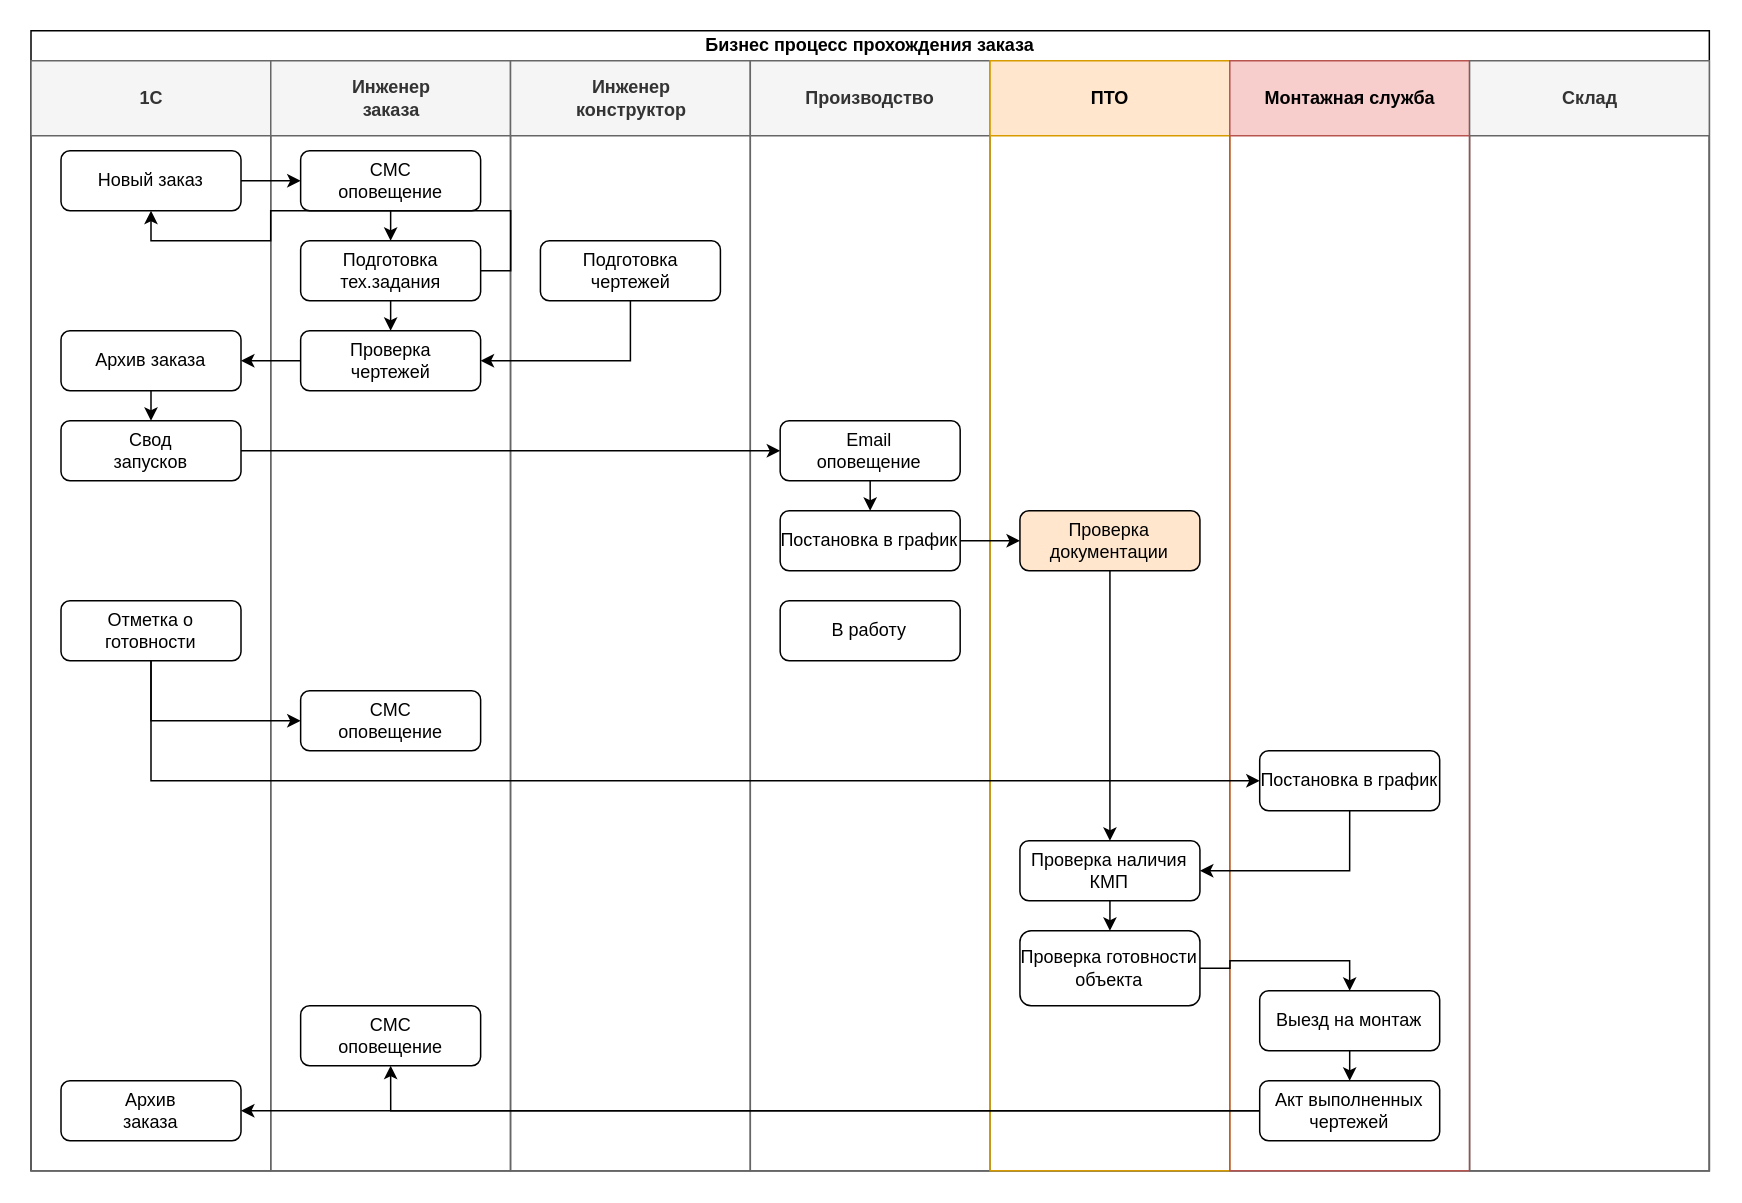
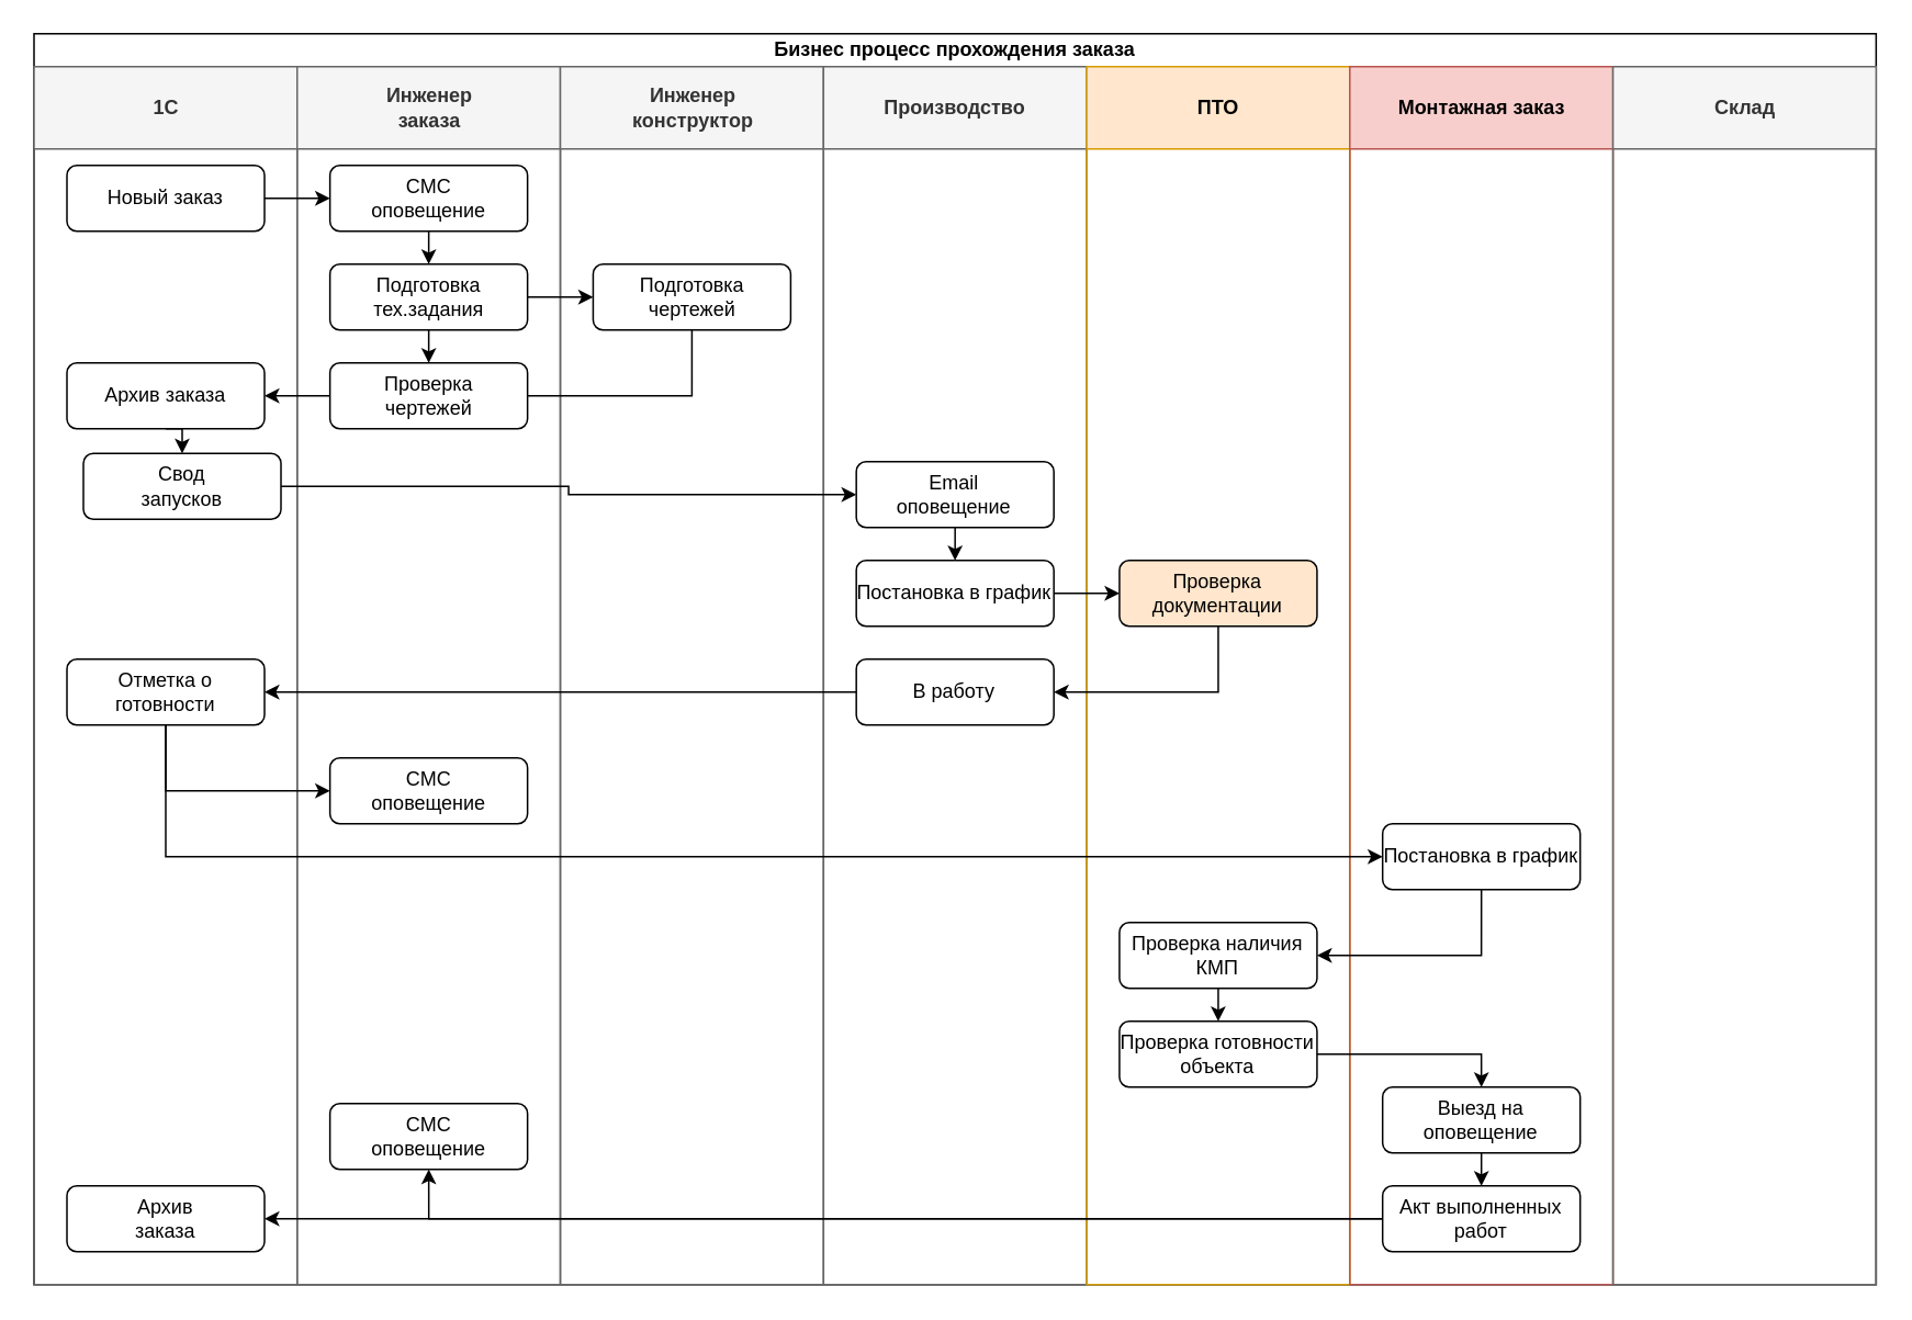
  <mxCell id="0" />
  <mxCell id="1" parent="0" />
  <mxCell id="2" value="Бизнес процесс прохождения заказа" style="swimlane;childLayout=stackLayout;resizeParent=1;resizeParentMax=0;startSize=20;html=1;" vertex="1" parent="1"><mxGeometry x="20" y="20" width="1118.895" height="760" as="geometry" /></mxCell>
  <mxCell id="3" value="1C" style="swimlane;startSize=50;html=1;fillColor=#f5f5f5;strokeColor=#666666;fontColor=#333333;" vertex="1" parent="2"><mxGeometry y="20" width="159.842" height="740" as="geometry" /></mxCell>
  <mxCell id="4" value="Новый заказ" style="rounded=1;whiteSpace=wrap;html=1;" vertex="1" parent="3"><mxGeometry x="20" y="60" width="120" height="40" as="geometry" /></mxCell>
- <mxCell id="5" value="&lt;div&gt;Свод&lt;/div&gt;&lt;div&gt;запусков&lt;br&gt;&lt;/div&gt;" style="rounded=1;whiteSpace=wrap;html=1;" vertex="1" parent="3"><mxGeometry x="20" y="240" width="120" height="40" as="geometry" /></mxCell>
+ <mxCell id="5" value="&lt;div&gt;Свод&lt;/div&gt;&lt;div&gt;запусков&lt;br&gt;&lt;/div&gt;" style="rounded=1;whiteSpace=wrap;html=1;" vertex="1" parent="3"><mxGeometry x="30" y="235" width="120" height="40" as="geometry" /></mxCell>
  <mxCell id="6" value="Отметка о готовности" style="rounded=1;whiteSpace=wrap;html=1;" vertex="1" parent="3"><mxGeometry x="20.0" y="360" width="120" height="40" as="geometry" /></mxCell>
  <mxCell id="7" value="&lt;div&gt;Архив&lt;/div&gt;&lt;div&gt;заказа&lt;br&gt;&lt;/div&gt;" style="rounded=1;whiteSpace=wrap;html=1;" vertex="1" parent="3"><mxGeometry x="20.0" y="680" width="120" height="40" as="geometry" /></mxCell>
  <mxCell id="8" value="&lt;div&gt;Инженер&lt;/div&gt;&lt;div&gt;заказа&lt;br&gt;&lt;/div&gt;" style="swimlane;startSize=50;html=1;fillColor=#f5f5f5;strokeColor=#666666;fontColor=#333333;" vertex="1" parent="2"><mxGeometry x="159.842" y="20" width="159.842" height="740" as="geometry" /></mxCell>
  <mxCell id="9" value="&lt;div&gt;СМС&lt;/div&gt;&lt;div&gt;оповещение&lt;/div&gt;" style="rounded=1;whiteSpace=wrap;html=1;" vertex="1" parent="8"><mxGeometry x="19.918" y="60" width="120" height="40" as="geometry" /></mxCell>
  <mxCell id="10" value="&lt;div&gt;СМС&lt;/div&gt;&lt;div&gt;оповещение&lt;/div&gt;" style="rounded=1;whiteSpace=wrap;html=1;" vertex="1" parent="8"><mxGeometry x="19.918" y="420" width="120" height="40" as="geometry" /></mxCell>
  <mxCell id="11" value="Архив заказа" style="rounded=1;whiteSpace=wrap;html=1;" vertex="1" parent="8"><mxGeometry x="-139.842" y="180" width="120" height="40" as="geometry" /></mxCell>
  <mxCell id="12" value="&lt;div&gt;Проверка&lt;/div&gt;&lt;div&gt;чертежей&lt;br&gt;&lt;/div&gt;" style="rounded=1;whiteSpace=wrap;html=1;" vertex="1" parent="8"><mxGeometry x="19.918" y="180" width="120" height="40" as="geometry" /></mxCell>
  <mxCell id="13" style="edgeStyle=orthogonalEdgeStyle;rounded=0;orthogonalLoop=1;jettySize=auto;html=1;exitX=0;exitY=0.5;exitDx=0;exitDy=0;entryX=1;entryY=0.5;entryDx=0;entryDy=0;" edge="1" parent="8" source="12" target="11"><mxGeometry relative="1" as="geometry" /></mxCell>
  <mxCell id="14" value="&lt;div&gt;СМС&lt;/div&gt;&lt;div&gt;оповещение&lt;/div&gt;" style="rounded=1;whiteSpace=wrap;html=1;" vertex="1" parent="8"><mxGeometry x="19.918" y="630" width="120" height="40" as="geometry" /></mxCell>
  <mxCell id="15" value="&lt;div&gt;Инженер&lt;/div&gt;&lt;div&gt;конструктор&lt;br&gt;&lt;/div&gt;" style="swimlane;startSize=50;html=1;fillColor=#f5f5f5;strokeColor=#666666;fontColor=#333333;" vertex="1" parent="2"><mxGeometry x="319.684" y="20" width="159.842" height="740" as="geometry" /></mxCell>
  <mxCell id="16" value="Подготовка тех.задания" style="rounded=1;whiteSpace=wrap;html=1;" vertex="1" parent="15"><mxGeometry x="-139.924" y="120" width="120" height="40" as="geometry" /></mxCell>
  <mxCell id="17" value="Подготовка чертежей" style="rounded=1;whiteSpace=wrap;html=1;" vertex="1" parent="15"><mxGeometry x="19.926" y="120" width="120" height="40" as="geometry" /></mxCell>
- <mxCell id="18" style="edgeStyle=orthogonalEdgeStyle;rounded=0;orthogonalLoop=1;jettySize=auto;html=1;exitX=1;exitY=0.5;exitDx=0;exitDy=0;" edge="1" parent="15" source="16" target="4"><mxGeometry relative="1" as="geometry" /></mxCell>
+ <mxCell id="18" style="edgeStyle=orthogonalEdgeStyle;rounded=0;orthogonalLoop=1;jettySize=auto;html=1;exitX=1;exitY=0.5;exitDx=0;exitDy=0;entryX=0;entryY=0.5;entryDx=0;entryDy=0;" edge="1" parent="15" source="16" target="17"><mxGeometry relative="1" as="geometry" /></mxCell>
  <mxCell id="19" value="Производство" style="swimlane;startSize=50;html=1;fillColor=#f5f5f5;strokeColor=#666666;fontColor=#333333;" vertex="1" parent="2"><mxGeometry x="479.527" y="20" width="159.842" height="740" as="geometry" /></mxCell>
  <mxCell id="20" style="edgeStyle=orthogonalEdgeStyle;rounded=0;orthogonalLoop=1;jettySize=auto;html=1;exitX=0.5;exitY=1;exitDx=0;exitDy=0;entryX=0.5;entryY=0;entryDx=0;entryDy=0;" edge="1" parent="19" source="21" target="22"><mxGeometry relative="1" as="geometry" /></mxCell>
  <mxCell id="21" value="&lt;div&gt;Email&lt;/div&gt;&lt;div&gt;оповещение&lt;br&gt;&lt;/div&gt;" style="rounded=1;whiteSpace=wrap;html=1;" vertex="1" parent="19"><mxGeometry x="19.923" y="240" width="120" height="40" as="geometry" /></mxCell>
  <mxCell id="22" value="Постановка в график" style="rounded=1;whiteSpace=wrap;html=1;" vertex="1" parent="19"><mxGeometry x="19.923" y="300" width="120" height="40" as="geometry" /></mxCell>
  <mxCell id="23" value="В работу" style="rounded=1;whiteSpace=wrap;html=1;" vertex="1" parent="19"><mxGeometry x="19.923" y="360" width="120" height="40" as="geometry" /></mxCell>
  <mxCell id="24" value="ПТО" style="swimlane;startSize=50;html=1;fillColor=#ffe6cc;strokeColor=#d79b00;" vertex="1" parent="2"><mxGeometry x="639.369" y="20" width="159.842" height="740" as="geometry" /></mxCell>
  <mxCell id="25" value="&lt;div&gt;Проверка&lt;/div&gt;&lt;div&gt;документации&lt;br&gt;&lt;/div&gt;" style="rounded=1;whiteSpace=wrap;html=1;fillColor=#ffe6cc;" vertex="1" parent="24"><mxGeometry x="19.921" y="300" width="120" height="40" as="geometry" /></mxCell>
  <mxCell id="26" style="edgeStyle=orthogonalEdgeStyle;rounded=0;orthogonalLoop=1;jettySize=auto;html=1;exitX=0.5;exitY=1;exitDx=0;exitDy=0;entryX=0.5;entryY=0;entryDx=0;entryDy=0;" edge="1" parent="24" source="27" target="28"><mxGeometry relative="1" as="geometry" /></mxCell>
  <mxCell id="27" value="Проверка наличия КМП" style="rounded=1;whiteSpace=wrap;html=1;" vertex="1" parent="24"><mxGeometry x="19.921" y="520" width="120" height="40" as="geometry" /></mxCell>
- <mxCell id="28" value="Проверка готовности объекта" style="rounded=1;whiteSpace=wrap;html=1;" vertex="1" parent="24"><mxGeometry x="19.921" y="580" width="120" height="50" as="geometry" /></mxCell>
- <mxCell id="29" value="Монтажная служба" style="swimlane;startSize=50;html=1;fillColor=#f8cecc;strokeColor=#b85450;" vertex="1" parent="2"><mxGeometry x="799.211" y="20" width="159.842" height="740" as="geometry" /></mxCell>
+ <mxCell id="28" value="Проверка готовности объекта" style="rounded=1;whiteSpace=wrap;html=1;" vertex="1" parent="24"><mxGeometry x="19.921" y="580" width="120" height="40" as="geometry" /></mxCell>
+ <mxCell id="29" value="Монтажная заказ" style="swimlane;startSize=50;html=1;fillColor=#f8cecc;strokeColor=#b85450;" vertex="1" parent="2"><mxGeometry x="799.211" y="20" width="159.842" height="740" as="geometry" /></mxCell>
  <mxCell id="30" value="Постановка в график" style="rounded=1;whiteSpace=wrap;html=1;" vertex="1" parent="29"><mxGeometry x="19.919" y="460" width="120" height="40" as="geometry" /></mxCell>
  <mxCell id="31" style="edgeStyle=orthogonalEdgeStyle;rounded=0;orthogonalLoop=1;jettySize=auto;html=1;exitX=0.5;exitY=1;exitDx=0;exitDy=0;entryX=0.5;entryY=0;entryDx=0;entryDy=0;" edge="1" parent="29" source="32" target="33"><mxGeometry relative="1" as="geometry" /></mxCell>
- <mxCell id="32" value="Выезд на монтаж" style="rounded=1;whiteSpace=wrap;html=1;" vertex="1" parent="29"><mxGeometry x="19.919" y="620" width="120" height="40" as="geometry" /></mxCell>
- <mxCell id="33" value="Акт выполненных чертежей" style="rounded=1;whiteSpace=wrap;html=1;" vertex="1" parent="29"><mxGeometry x="19.919" y="680" width="120" height="40" as="geometry" /></mxCell>
+ <mxCell id="32" value="Выезд на оповещение" style="rounded=1;whiteSpace=wrap;html=1;" vertex="1" parent="29"><mxGeometry x="19.919" y="620" width="120" height="40" as="geometry" /></mxCell>
+ <mxCell id="33" value="Акт выполненных работ" style="rounded=1;whiteSpace=wrap;html=1;" vertex="1" parent="29"><mxGeometry x="19.919" y="680" width="120" height="40" as="geometry" /></mxCell>
  <mxCell id="34" value="Склад" style="swimlane;startSize=50;html=1;fillColor=#f5f5f5;fontColor=#333333;strokeColor=#666666;" vertex="1" parent="2"><mxGeometry x="959.053" y="20" width="159.842" height="740" as="geometry" /></mxCell>
  <mxCell id="35" style="edgeStyle=orthogonalEdgeStyle;rounded=0;orthogonalLoop=1;jettySize=auto;html=1;exitX=1;exitY=0.5;exitDx=0;exitDy=0;entryX=0;entryY=0.5;entryDx=0;entryDy=0;" edge="1" parent="2" source="4" target="9"><mxGeometry relative="1" as="geometry" /></mxCell>
- <mxCell id="36" style="edgeStyle=orthogonalEdgeStyle;rounded=0;orthogonalLoop=1;jettySize=auto;html=1;exitX=0.5;exitY=1;exitDx=0;exitDy=0;entryX=1;entryY=0.5;entryDx=0;entryDy=0;" edge="1" parent="2" source="17" target="12"><mxGeometry relative="1" as="geometry" /></mxCell>
+ <mxCell id="36" style="edgeStyle=orthogonalEdgeStyle;rounded=0;orthogonalLoop=1;jettySize=auto;html=1;exitX=0.5;exitY=1;exitDx=0;exitDy=0;entryX=1;entryY=0.5;entryDx=0;entryDy=0;endArrow=none;" edge="1" parent="2" source="17" target="12"><mxGeometry relative="1" as="geometry" /></mxCell>
  <mxCell id="37" style="edgeStyle=orthogonalEdgeStyle;rounded=0;orthogonalLoop=1;jettySize=auto;html=1;exitX=1;exitY=0.5;exitDx=0;exitDy=0;entryX=0;entryY=0.5;entryDx=0;entryDy=0;" edge="1" parent="2" source="5" target="21"><mxGeometry relative="1" as="geometry" /></mxCell>
  <mxCell id="38" style="edgeStyle=orthogonalEdgeStyle;rounded=0;orthogonalLoop=1;jettySize=auto;html=1;exitX=1;exitY=0.5;exitDx=0;exitDy=0;entryX=0;entryY=0.5;entryDx=0;entryDy=0;" edge="1" parent="2" source="22" target="25"><mxGeometry relative="1" as="geometry" /></mxCell>
- <mxCell id="39" style="edgeStyle=orthogonalEdgeStyle;rounded=0;orthogonalLoop=1;jettySize=auto;html=1;exitX=0.5;exitY=1;exitDx=0;exitDy=0;" edge="1" parent="2" source="25" target="27"><mxGeometry relative="1" as="geometry" /></mxCell>
+ <mxCell id="39" style="edgeStyle=orthogonalEdgeStyle;rounded=0;orthogonalLoop=1;jettySize=auto;html=1;exitX=0.5;exitY=1;exitDx=0;exitDy=0;entryX=1;entryY=0.5;entryDx=0;entryDy=0;" edge="1" parent="2" source="25" target="23"><mxGeometry relative="1" as="geometry" /></mxCell>
+ <mxCell id="40" style="edgeStyle=orthogonalEdgeStyle;rounded=0;orthogonalLoop=1;jettySize=auto;html=1;exitX=0;exitY=0.5;exitDx=0;exitDy=0;" edge="1" parent="2" source="23" target="6"><mxGeometry relative="1" as="geometry" /></mxCell>
  <mxCell id="41" style="edgeStyle=orthogonalEdgeStyle;rounded=0;orthogonalLoop=1;jettySize=auto;html=1;exitX=0.5;exitY=1;exitDx=0;exitDy=0;entryX=0;entryY=0.5;entryDx=0;entryDy=0;" edge="1" parent="2" source="6" target="10"><mxGeometry relative="1" as="geometry" /></mxCell>
  <mxCell id="42" style="edgeStyle=orthogonalEdgeStyle;rounded=0;orthogonalLoop=1;jettySize=auto;html=1;exitX=0.5;exitY=1;exitDx=0;exitDy=0;entryX=0;entryY=0.5;entryDx=0;entryDy=0;" edge="1" parent="2" source="6" target="30"><mxGeometry relative="1" as="geometry" /></mxCell>
  <mxCell id="43" style="edgeStyle=orthogonalEdgeStyle;rounded=0;orthogonalLoop=1;jettySize=auto;html=1;exitX=0.5;exitY=1;exitDx=0;exitDy=0;entryX=0.5;entryY=0;entryDx=0;entryDy=0;" edge="1" parent="2" source="9" target="16"><mxGeometry relative="1" as="geometry" /></mxCell>
  <mxCell id="44" style="edgeStyle=orthogonalEdgeStyle;rounded=0;orthogonalLoop=1;jettySize=auto;html=1;exitX=0.5;exitY=1;exitDx=0;exitDy=0;entryX=0.5;entryY=0;entryDx=0;entryDy=0;" edge="1" parent="2" source="16" target="12"><mxGeometry relative="1" as="geometry" /></mxCell>
  <mxCell id="45" style="edgeStyle=orthogonalEdgeStyle;rounded=0;orthogonalLoop=1;jettySize=auto;html=1;exitX=0.5;exitY=1;exitDx=0;exitDy=0;entryX=0.5;entryY=0;entryDx=0;entryDy=0;" edge="1" parent="2" source="11" target="5"><mxGeometry relative="1" as="geometry" /></mxCell>
  <mxCell id="46" style="edgeStyle=orthogonalEdgeStyle;rounded=0;orthogonalLoop=1;jettySize=auto;html=1;exitX=0.5;exitY=1;exitDx=0;exitDy=0;entryX=1;entryY=0.5;entryDx=0;entryDy=0;" edge="1" parent="2" source="30" target="27"><mxGeometry relative="1" as="geometry" /></mxCell>
  <mxCell id="47" style="edgeStyle=orthogonalEdgeStyle;rounded=0;orthogonalLoop=1;jettySize=auto;html=1;exitX=1;exitY=0.5;exitDx=0;exitDy=0;entryX=0.5;entryY=0;entryDx=0;entryDy=0;" edge="1" parent="2" source="28" target="32"><mxGeometry relative="1" as="geometry" /></mxCell>
  <mxCell id="48" style="edgeStyle=orthogonalEdgeStyle;rounded=0;orthogonalLoop=1;jettySize=auto;html=1;exitX=0;exitY=0.5;exitDx=0;exitDy=0;entryX=1;entryY=0.5;entryDx=0;entryDy=0;" edge="1" parent="2" source="33" target="7"><mxGeometry relative="1" as="geometry" /></mxCell>
  <mxCell id="49" style="edgeStyle=orthogonalEdgeStyle;rounded=0;orthogonalLoop=1;jettySize=auto;html=1;exitX=0;exitY=0.5;exitDx=0;exitDy=0;entryX=0.5;entryY=1;entryDx=0;entryDy=0;" edge="1" parent="2" source="33" target="14"><mxGeometry relative="1" as="geometry" /></mxCell>
